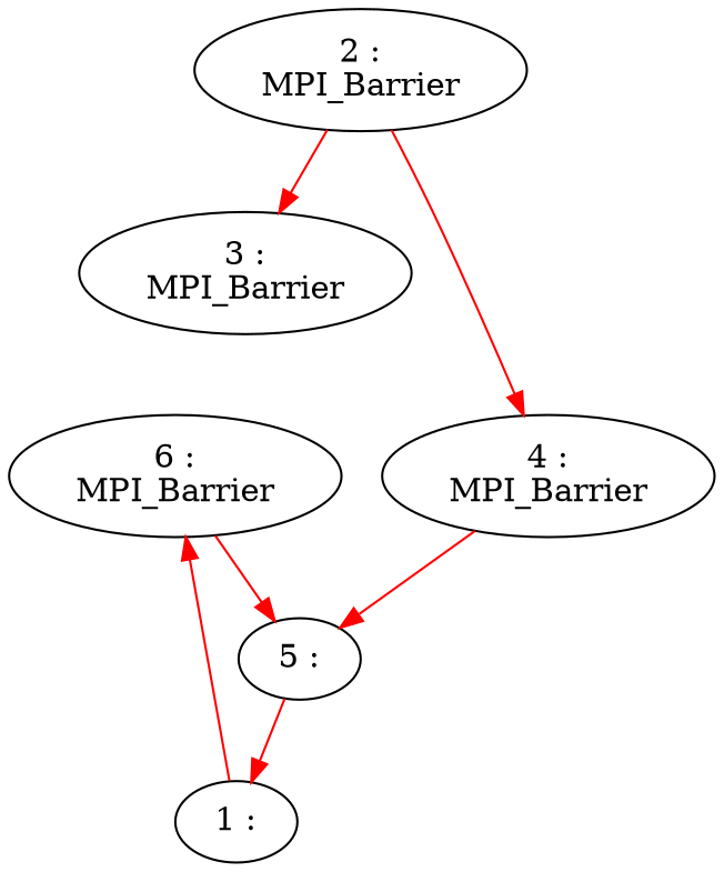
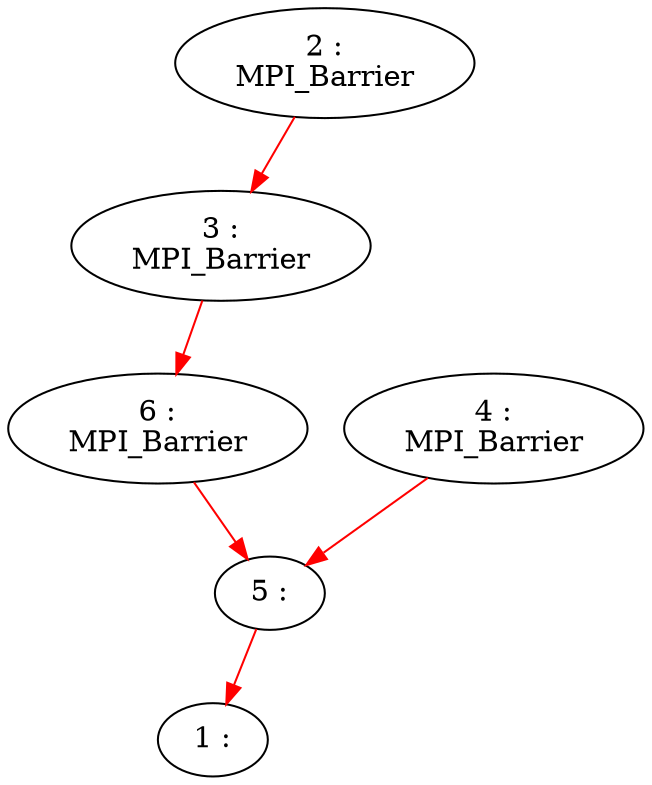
  digraph {
    node [shape=ellipse]
    edge [color=red]
    n1 [label="2 :\nMPI_Barrier\n"]
    n2 [label="3 :\nMPI_Barrier\n"]
    n3 [label="4 :\nMPI_Barrier\n"]
    n4 [label="6 :\nMPI_Barrier\n"]
    n5 [label="5 :\n"]
    n6 [label="1 :\n"]
    n1 -> n2
-   n1 -> n3
-   n6 -> n4
+   n2 -> n4
    n3 -> n5
    n4 -> n5
    n5 -> n6
  }
